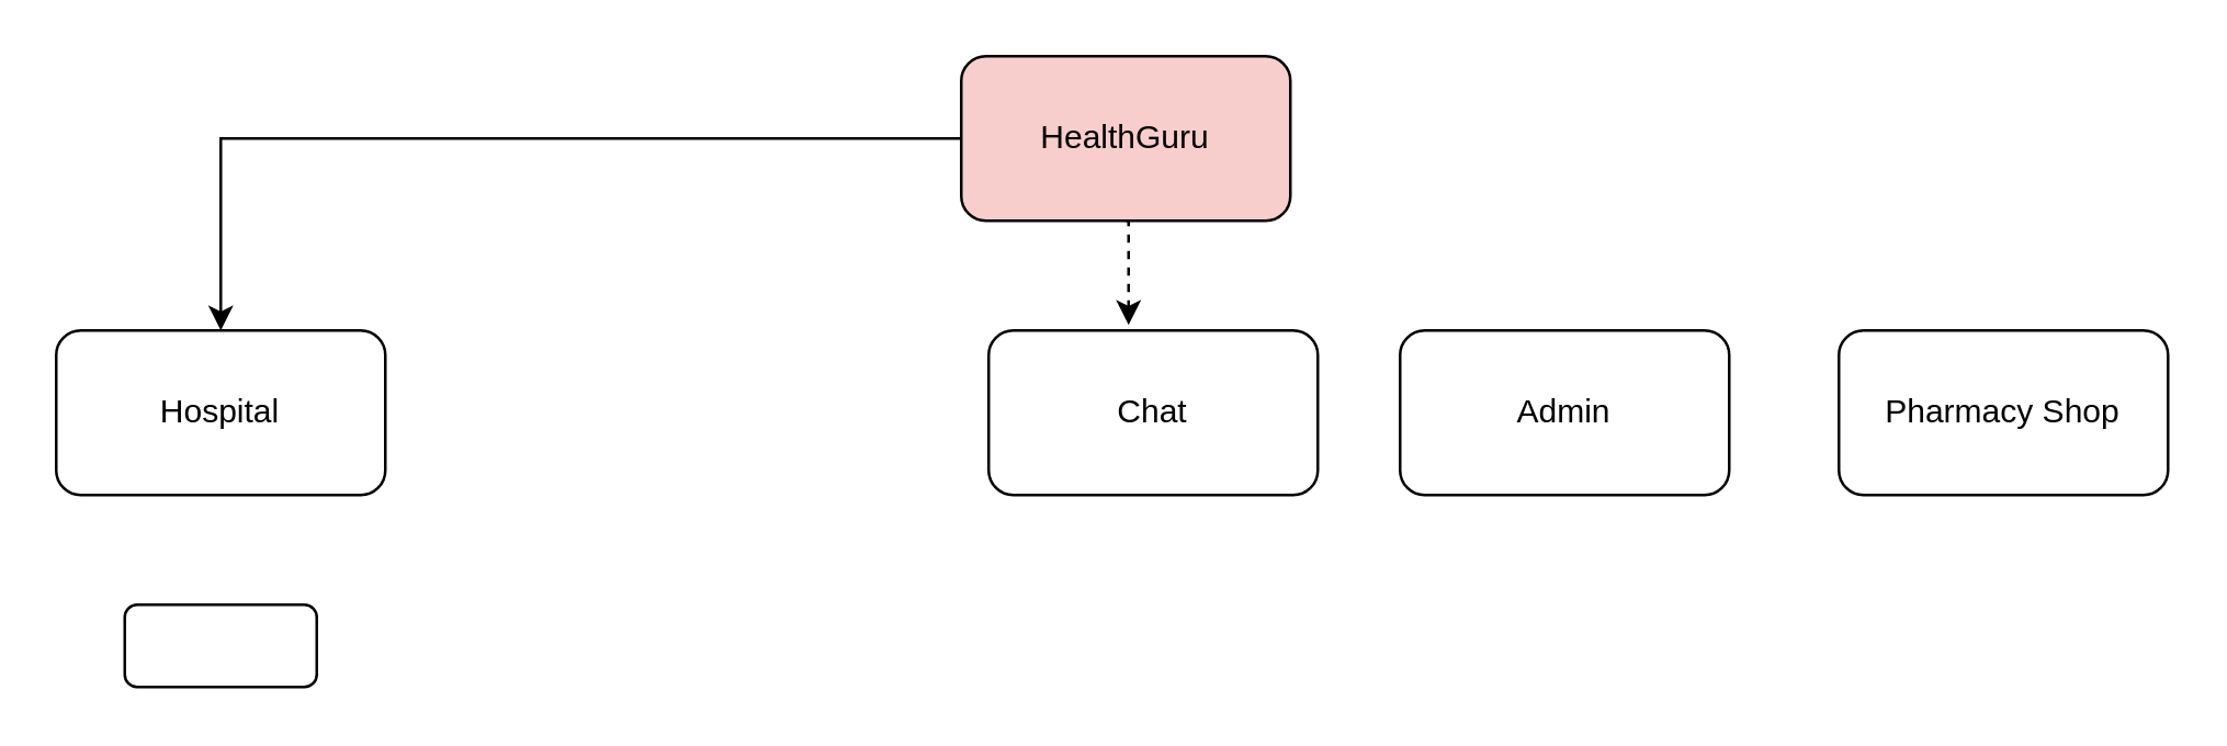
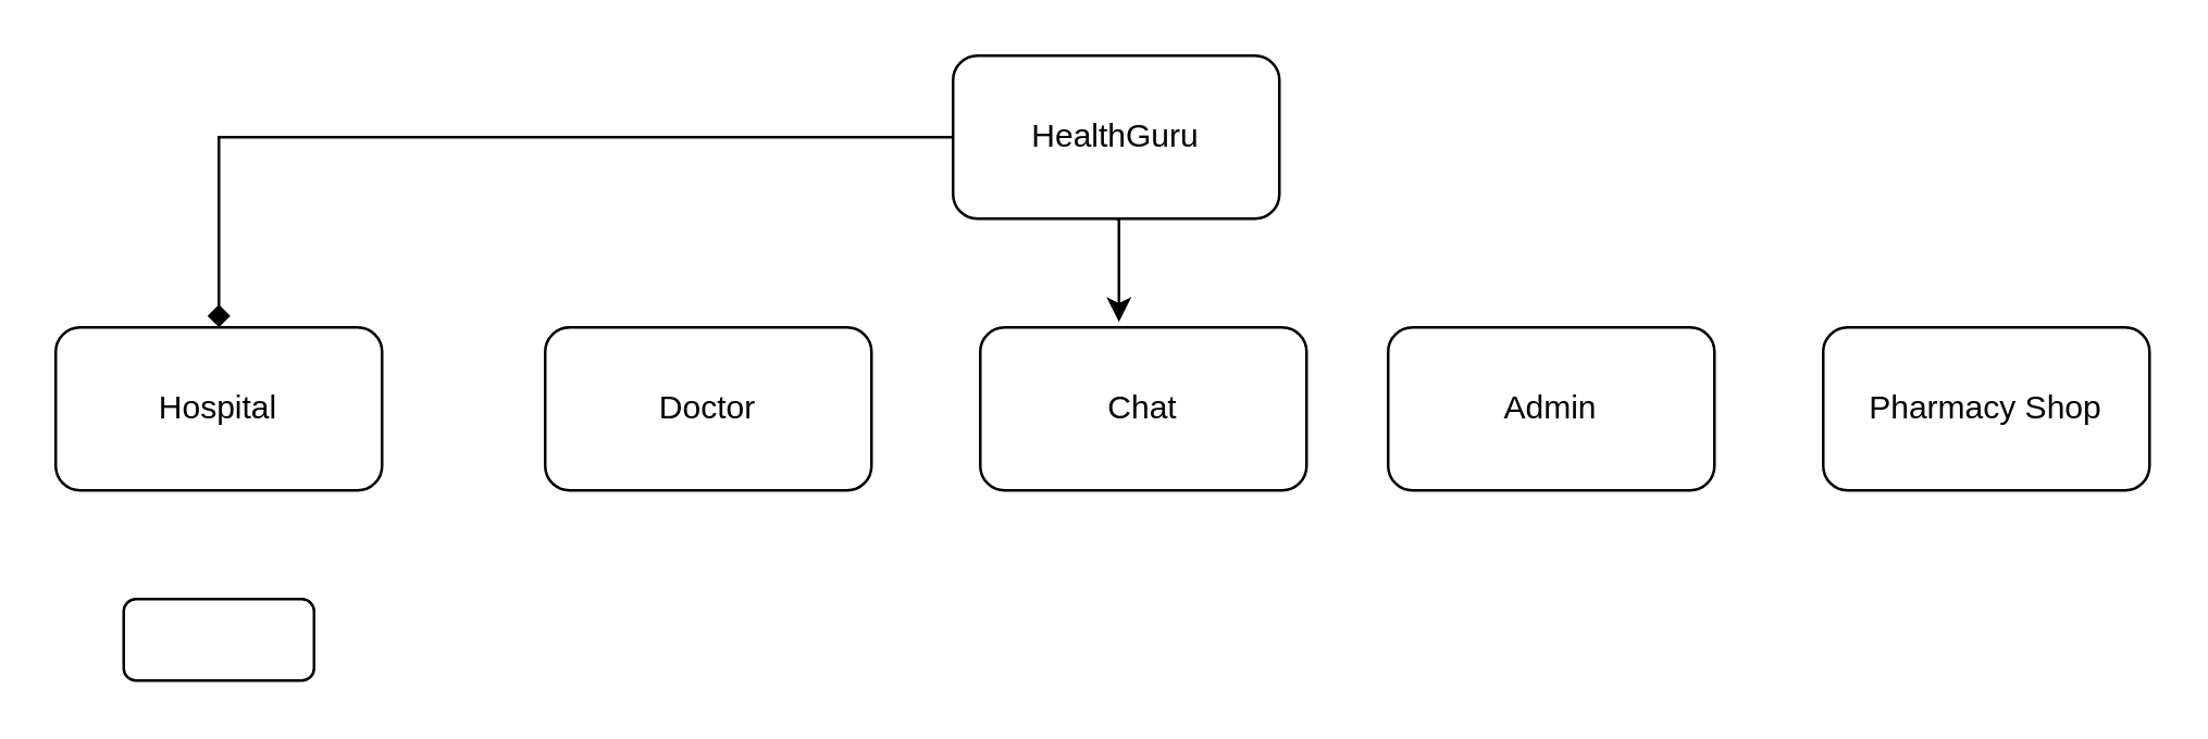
  <mxCell id="0" />
  <mxCell id="1" parent="0" />
- <mxCell id="2" value="" style="edgeStyle=orthogonalEdgeStyle;rounded=0;orthogonalLoop=1;jettySize=auto;html=1;entryX=0.5;entryY=0;entryDx=0;entryDy=0;" edge="1" parent="1" source="3" target="4"><mxGeometry relative="1" as="geometry"><mxPoint x="250" y="50" as="targetPoint" /></mxGeometry></mxCell>
- <mxCell id="3" value="HealthGuru" style="rounded=1;whiteSpace=wrap;html=1;fillColor=#f8cecc;" vertex="1" parent="1"><mxGeometry x="350" y="20" width="120" height="60" as="geometry" /></mxCell>
+ <mxCell id="2" value="" style="edgeStyle=orthogonalEdgeStyle;rounded=0;orthogonalLoop=1;jettySize=auto;html=1;entryX=0.5;entryY=0;entryDx=0;entryDy=0;endArrow=diamond;" edge="1" parent="1" source="3" target="4"><mxGeometry relative="1" as="geometry"><mxPoint x="250" y="50" as="targetPoint" /></mxGeometry></mxCell>
+ <mxCell id="3" value="HealthGuru" style="rounded=1;whiteSpace=wrap;html=1;" vertex="1" parent="1"><mxGeometry x="350" y="20" width="120" height="60" as="geometry" /></mxCell>
  <mxCell id="4" value="Hospital" style="rounded=1;whiteSpace=wrap;html=1;" vertex="1" parent="1"><mxGeometry x="20" y="120" width="120" height="60" as="geometry" /></mxCell>
+ <mxCell id="5" value="Doctor" style="rounded=1;whiteSpace=wrap;html=1;" vertex="1" parent="1"><mxGeometry x="200" y="120" width="120" height="60" as="geometry" /></mxCell>
  <mxCell id="6" value="Chat" style="rounded=1;whiteSpace=wrap;html=1;" vertex="1" parent="1"><mxGeometry x="360" y="120" width="120" height="60" as="geometry" /></mxCell>
  <mxCell id="7" value="Admin" style="rounded=1;whiteSpace=wrap;html=1;" vertex="1" parent="1"><mxGeometry x="510" y="120" width="120" height="60" as="geometry" /></mxCell>
  <mxCell id="8" value="Pharmacy Shop" style="rounded=1;whiteSpace=wrap;html=1;" vertex="1" parent="1"><mxGeometry x="670" y="120" width="120" height="60" as="geometry" /></mxCell>
- <mxCell id="9" style="edgeStyle=orthogonalEdgeStyle;rounded=0;orthogonalLoop=1;jettySize=auto;html=1;exitX=0.5;exitY=1;exitDx=0;exitDy=0;entryX=0.425;entryY=-0.033;entryDx=0;entryDy=0;entryPerimeter=0;dashed=1;" edge="1" parent="1" source="3" target="6"><mxGeometry relative="1" as="geometry" /></mxCell>
+ <mxCell id="9" style="edgeStyle=orthogonalEdgeStyle;rounded=0;orthogonalLoop=1;jettySize=auto;html=1;exitX=0.5;exitY=1;exitDx=0;exitDy=0;entryX=0.425;entryY=-0.033;entryDx=0;entryDy=0;entryPerimeter=0;" edge="1" parent="1" source="3" target="6"><mxGeometry relative="1" as="geometry" /></mxCell>
  <mxCell id="10" value="" style="rounded=1;whiteSpace=wrap;html=1;" vertex="1" parent="1"><mxGeometry x="45" y="220" width="70" height="30" as="geometry" /></mxCell>
